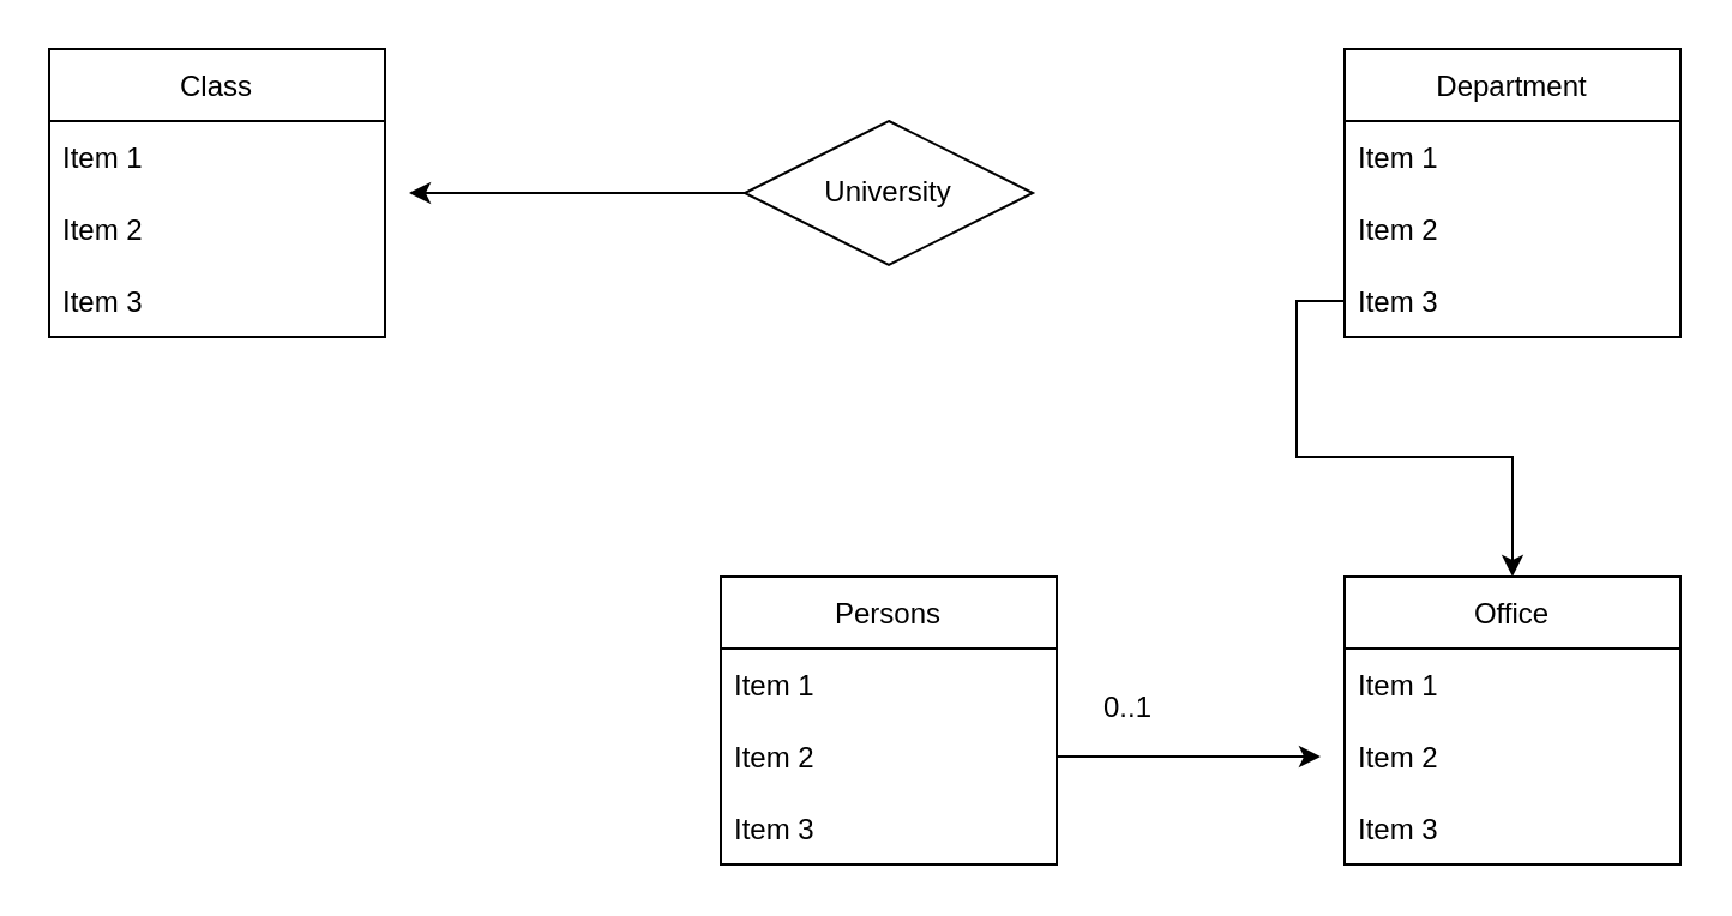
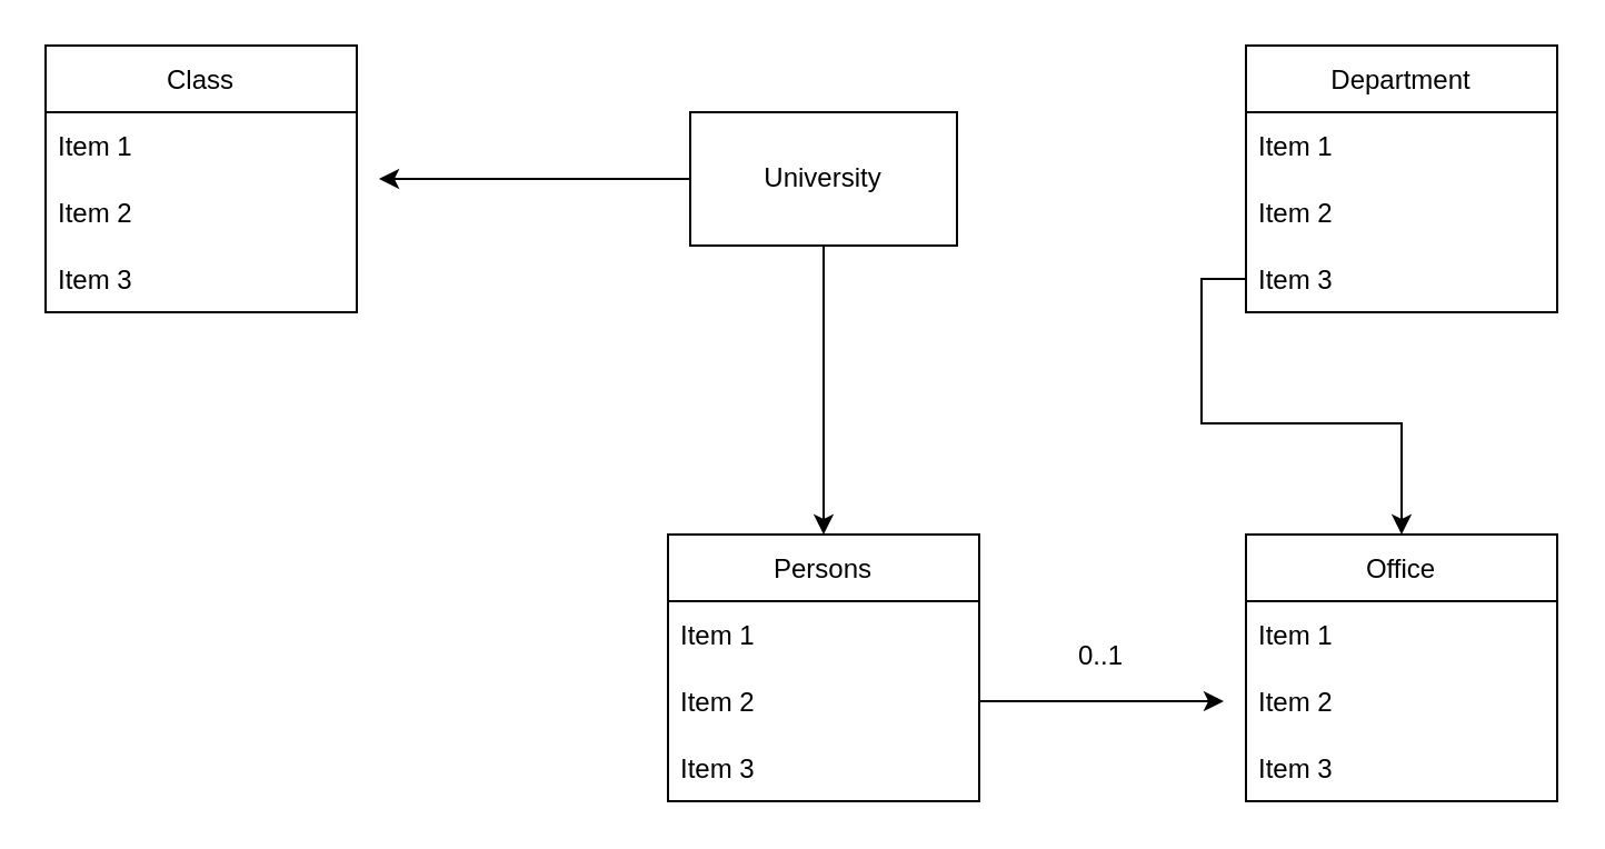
  <mxCell id="0" />
  <mxCell id="1" parent="0" />
+ <mxCell id="2" style="edgeStyle=orthogonalEdgeStyle;rounded=0;orthogonalLoop=1;jettySize=auto;html=1;entryX=0.5;entryY=0;entryDx=0;entryDy=0;" edge="1" parent="1" source="4" target="19"><mxGeometry relative="1" as="geometry" /></mxCell>
  <mxCell id="3" style="edgeStyle=orthogonalEdgeStyle;rounded=0;orthogonalLoop=1;jettySize=auto;html=1;" edge="1" parent="1" source="4"><mxGeometry relative="1" as="geometry"><mxPoint x="170" y="80" as="targetPoint" /></mxGeometry></mxCell>
- <mxCell id="4" value="University" style="rhombus;whiteSpace=wrap;html=1;" vertex="1" parent="1"><mxGeometry x="310" y="50" width="120" height="60" as="geometry" /></mxCell>
+ <mxCell id="4" value="University" style="rounded=0;whiteSpace=wrap;html=1;" vertex="1" parent="1"><mxGeometry x="310" y="50" width="120" height="60" as="geometry" /></mxCell>
  <mxCell id="5" value="Class" style="swimlane;fontStyle=0;childLayout=stackLayout;horizontal=1;startSize=30;horizontalStack=0;resizeParent=1;resizeParentMax=0;resizeLast=0;collapsible=1;marginBottom=0;" vertex="1" parent="1"><mxGeometry x="20" y="20" width="140" height="120" as="geometry" /></mxCell>
  <mxCell id="6" value="Item 1" style="text;strokeColor=none;fillColor=none;align=left;verticalAlign=middle;spacingLeft=4;spacingRight=4;overflow=hidden;points=[[0,0.5],[1,0.5]];portConstraint=eastwest;rotatable=0;" vertex="1" parent="5"><mxGeometry y="30" width="140" height="30" as="geometry" /></mxCell>
  <mxCell id="7" value="Item 2" style="text;strokeColor=none;fillColor=none;align=left;verticalAlign=middle;spacingLeft=4;spacingRight=4;overflow=hidden;points=[[0,0.5],[1,0.5]];portConstraint=eastwest;rotatable=0;" vertex="1" parent="5"><mxGeometry y="60" width="140" height="30" as="geometry" /></mxCell>
  <mxCell id="8" value="Item 3" style="text;strokeColor=none;fillColor=none;align=left;verticalAlign=middle;spacingLeft=4;spacingRight=4;overflow=hidden;points=[[0,0.5],[1,0.5]];portConstraint=eastwest;rotatable=0;" vertex="1" parent="5"><mxGeometry y="90" width="140" height="30" as="geometry" /></mxCell>
  <mxCell id="9" value="Office" style="swimlane;fontStyle=0;childLayout=stackLayout;horizontal=1;startSize=30;horizontalStack=0;resizeParent=1;resizeParentMax=0;resizeLast=0;collapsible=1;marginBottom=0;" vertex="1" parent="1"><mxGeometry x="560" y="240" width="140" height="120" as="geometry" /></mxCell>
  <mxCell id="10" value="Item 1" style="text;strokeColor=none;fillColor=none;align=left;verticalAlign=middle;spacingLeft=4;spacingRight=4;overflow=hidden;points=[[0,0.5],[1,0.5]];portConstraint=eastwest;rotatable=0;" vertex="1" parent="9"><mxGeometry y="30" width="140" height="30" as="geometry" /></mxCell>
  <mxCell id="11" value="Item 2" style="text;strokeColor=none;fillColor=none;align=left;verticalAlign=middle;spacingLeft=4;spacingRight=4;overflow=hidden;points=[[0,0.5],[1,0.5]];portConstraint=eastwest;rotatable=0;" vertex="1" parent="9"><mxGeometry y="60" width="140" height="30" as="geometry" /></mxCell>
  <mxCell id="12" value="Item 3" style="text;strokeColor=none;fillColor=none;align=left;verticalAlign=middle;spacingLeft=4;spacingRight=4;overflow=hidden;points=[[0,0.5],[1,0.5]];portConstraint=eastwest;rotatable=0;" vertex="1" parent="9"><mxGeometry y="90" width="140" height="30" as="geometry" /></mxCell>
- <mxCell id="13" value="0..1" style="text;html=1;strokeColor=none;fillColor=none;align=center;verticalAlign=middle;whiteSpace=wrap;rounded=0;" vertex="1" parent="1"><mxGeometry x="440" y="280" width="60" height="30" as="geometry" /></mxCell>
+ <mxCell id="13" value="0..1" style="text;html=1;strokeColor=none;fillColor=none;align=center;verticalAlign=middle;whiteSpace=wrap;rounded=0;" vertex="1" parent="1"><mxGeometry x="465" y="280" width="60" height="30" as="geometry" /></mxCell>
  <mxCell id="14" value="Department" style="swimlane;fontStyle=0;childLayout=stackLayout;horizontal=1;startSize=30;horizontalStack=0;resizeParent=1;resizeParentMax=0;resizeLast=0;collapsible=1;marginBottom=0;" vertex="1" parent="1"><mxGeometry x="560" y="20" width="140" height="120" as="geometry" /></mxCell>
  <mxCell id="15" value="Item 1" style="text;strokeColor=none;fillColor=none;align=left;verticalAlign=middle;spacingLeft=4;spacingRight=4;overflow=hidden;points=[[0,0.5],[1,0.5]];portConstraint=eastwest;rotatable=0;" vertex="1" parent="14"><mxGeometry y="30" width="140" height="30" as="geometry" /></mxCell>
  <mxCell id="16" value="Item 2" style="text;strokeColor=none;fillColor=none;align=left;verticalAlign=middle;spacingLeft=4;spacingRight=4;overflow=hidden;points=[[0,0.5],[1,0.5]];portConstraint=eastwest;rotatable=0;" vertex="1" parent="14"><mxGeometry y="60" width="140" height="30" as="geometry" /></mxCell>
  <mxCell id="17" value="Item 3" style="text;strokeColor=none;fillColor=none;align=left;verticalAlign=middle;spacingLeft=4;spacingRight=4;overflow=hidden;points=[[0,0.5],[1,0.5]];portConstraint=eastwest;rotatable=0;" vertex="1" parent="14"><mxGeometry y="90" width="140" height="30" as="geometry" /></mxCell>
  <mxCell id="18" style="edgeStyle=orthogonalEdgeStyle;rounded=0;orthogonalLoop=1;jettySize=auto;html=1;" edge="1" parent="1" source="17" target="9"><mxGeometry relative="1" as="geometry" /></mxCell>
  <mxCell id="19" value="Persons" style="swimlane;fontStyle=0;childLayout=stackLayout;horizontal=1;startSize=30;horizontalStack=0;resizeParent=1;resizeParentMax=0;resizeLast=0;collapsible=1;marginBottom=0;" vertex="1" parent="1"><mxGeometry x="300" y="240" width="140" height="120" as="geometry" /></mxCell>
  <mxCell id="20" value="Item 1" style="text;strokeColor=none;fillColor=none;align=left;verticalAlign=middle;spacingLeft=4;spacingRight=4;overflow=hidden;points=[[0,0.5],[1,0.5]];portConstraint=eastwest;rotatable=0;" vertex="1" parent="19"><mxGeometry y="30" width="140" height="30" as="geometry" /></mxCell>
  <mxCell id="21" value="Item 2" style="text;strokeColor=none;fillColor=none;align=left;verticalAlign=middle;spacingLeft=4;spacingRight=4;overflow=hidden;points=[[0,0.5],[1,0.5]];portConstraint=eastwest;rotatable=0;" vertex="1" parent="19"><mxGeometry y="60" width="140" height="30" as="geometry" /></mxCell>
  <mxCell id="22" value="Item 3" style="text;strokeColor=none;fillColor=none;align=left;verticalAlign=middle;spacingLeft=4;spacingRight=4;overflow=hidden;points=[[0,0.5],[1,0.5]];portConstraint=eastwest;rotatable=0;" vertex="1" parent="19"><mxGeometry y="90" width="140" height="30" as="geometry" /></mxCell>
  <mxCell id="23" style="edgeStyle=orthogonalEdgeStyle;rounded=0;orthogonalLoop=1;jettySize=auto;html=1;" edge="1" parent="1" source="21"><mxGeometry relative="1" as="geometry"><mxPoint x="550" y="315" as="targetPoint" /></mxGeometry></mxCell>
